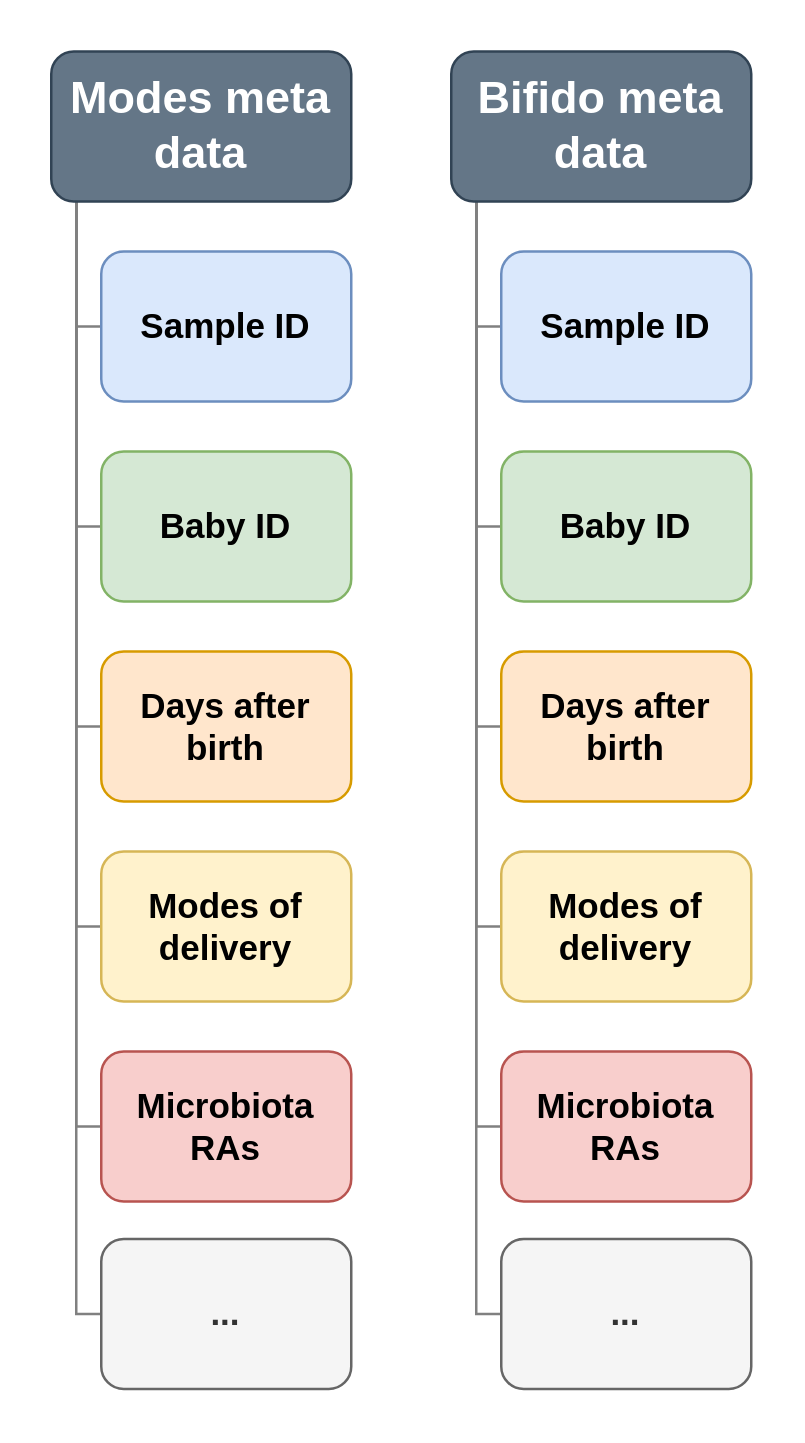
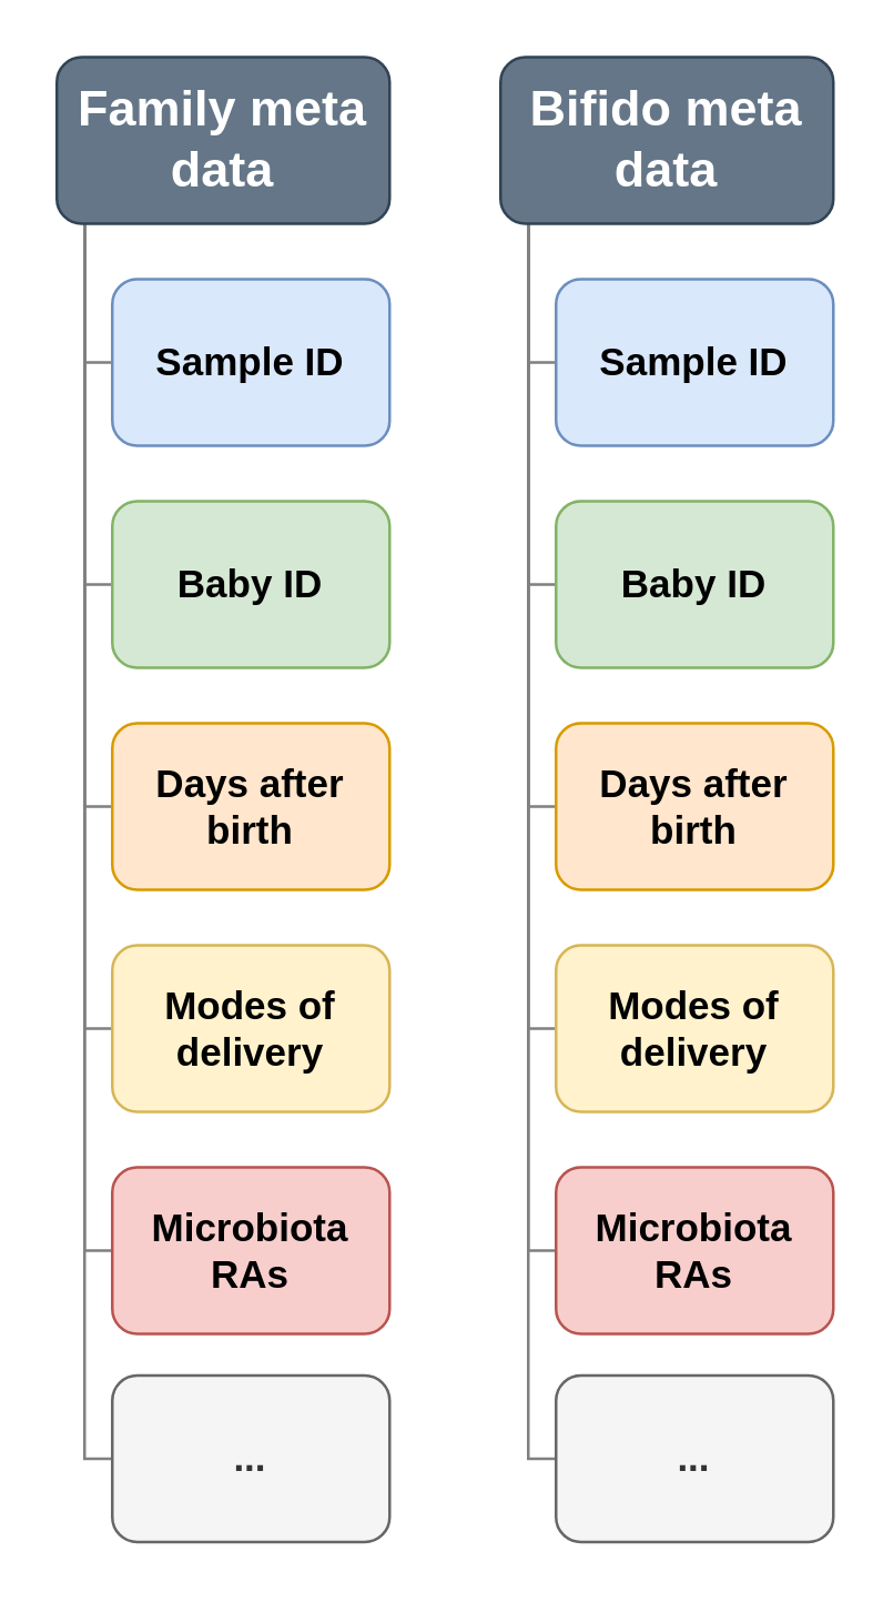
  <mxCell id="0" />
  <mxCell id="1" parent="0" />
  <mxCell id="2" style="edgeStyle=orthogonalEdgeStyle;rounded=0;orthogonalLoop=1;jettySize=auto;html=1;exitX=0.5;exitY=1;exitDx=0;exitDy=0;entryX=0;entryY=0.5;entryDx=0;entryDy=0;endArrow=none;endFill=0;strokeColor=#808080;" edge="1" parent="1" source="8" target="9"><mxGeometry relative="1" as="geometry"><Array as="points"><mxPoint x="30" y="50" /><mxPoint x="30" y="130" /></Array></mxGeometry></mxCell>
  <mxCell id="3" style="edgeStyle=orthogonalEdgeStyle;rounded=0;orthogonalLoop=1;jettySize=auto;html=1;entryX=0;entryY=0.5;entryDx=0;entryDy=0;endArrow=none;endFill=0;strokeColor=#808080;" edge="1" parent="1" source="8" target="10"><mxGeometry relative="1" as="geometry"><Array as="points"><mxPoint x="30" y="210" /></Array></mxGeometry></mxCell>
  <mxCell id="4" style="edgeStyle=orthogonalEdgeStyle;rounded=0;orthogonalLoop=1;jettySize=auto;html=1;entryX=0;entryY=0.5;entryDx=0;entryDy=0;endArrow=none;endFill=0;strokeColor=#808080;" edge="1" parent="1" source="8" target="11"><mxGeometry relative="1" as="geometry"><Array as="points"><mxPoint x="30" y="290" /></Array></mxGeometry></mxCell>
  <mxCell id="5" style="edgeStyle=orthogonalEdgeStyle;rounded=0;orthogonalLoop=1;jettySize=auto;html=1;exitX=0.25;exitY=1;exitDx=0;exitDy=0;entryX=0;entryY=0.5;entryDx=0;entryDy=0;endArrow=none;endFill=0;strokeColor=#808080;" edge="1" parent="1" source="8" target="12"><mxGeometry relative="1" as="geometry"><Array as="points"><mxPoint x="30" y="50" /><mxPoint x="30" y="370" /></Array></mxGeometry></mxCell>
  <mxCell id="6" style="edgeStyle=orthogonalEdgeStyle;rounded=0;orthogonalLoop=1;jettySize=auto;html=1;exitX=0.5;exitY=1;exitDx=0;exitDy=0;entryX=0;entryY=0.5;entryDx=0;entryDy=0;endArrow=none;endFill=0;strokeColor=#808080;" edge="1" parent="1" source="8" target="13"><mxGeometry relative="1" as="geometry"><Array as="points"><mxPoint x="30" y="50" /><mxPoint x="30" y="450" /></Array></mxGeometry></mxCell>
  <mxCell id="7" style="edgeStyle=orthogonalEdgeStyle;rounded=0;orthogonalLoop=1;jettySize=auto;html=1;entryX=0;entryY=0.5;entryDx=0;entryDy=0;fontSize=14;endArrow=none;endFill=0;strokeColor=#808080;" edge="1" parent="1" source="8" target="14"><mxGeometry relative="1" as="geometry"><Array as="points"><mxPoint x="30" y="525" /></Array></mxGeometry></mxCell>
- <mxCell id="8" value="Modes meta data" style="rounded=1;whiteSpace=wrap;html=1;fillColor=#647687;fontColor=#ffffff;strokeColor=#314354;fontStyle=1;fontSize=18;" vertex="1" parent="1"><mxGeometry x="20" y="20" width="120" height="60" as="geometry" /></mxCell>
+ <mxCell id="8" value="Family meta data" style="rounded=1;whiteSpace=wrap;html=1;fillColor=#647687;fontColor=#ffffff;strokeColor=#314354;fontStyle=1;fontSize=18;" vertex="1" parent="1"><mxGeometry x="20" y="20" width="120" height="60" as="geometry" /></mxCell>
  <mxCell id="9" value="Sample ID" style="rounded=1;whiteSpace=wrap;html=1;fillColor=#dae8fc;strokeColor=#6c8ebf;fontStyle=1;fontSize=14;" vertex="1" parent="1"><mxGeometry x="40" y="100" width="100" height="60" as="geometry" /></mxCell>
  <mxCell id="10" value="Baby ID" style="rounded=1;whiteSpace=wrap;html=1;fontSize=14;fontStyle=1;fillColor=#d5e8d4;strokeColor=#82b366;" vertex="1" parent="1"><mxGeometry x="40" y="180" width="100" height="60" as="geometry" /></mxCell>
  <mxCell id="11" value="Days after birth" style="rounded=1;whiteSpace=wrap;html=1;fontSize=14;fontStyle=1;fillColor=#ffe6cc;strokeColor=#d79b00;" vertex="1" parent="1"><mxGeometry x="40" y="260" width="100" height="60" as="geometry" /></mxCell>
  <mxCell id="12" value="Modes of delivery" style="rounded=1;whiteSpace=wrap;html=1;fontSize=14;fontStyle=1;fillColor=#fff2cc;strokeColor=#d6b656;" vertex="1" parent="1"><mxGeometry x="40" y="340" width="100" height="60" as="geometry" /></mxCell>
  <mxCell id="13" value="Microbiota RAs" style="rounded=1;whiteSpace=wrap;html=1;fontSize=14;fontStyle=1;fillColor=#f8cecc;strokeColor=#b85450;" vertex="1" parent="1"><mxGeometry x="40" y="420" width="100" height="60" as="geometry" /></mxCell>
  <mxCell id="14" value="..." style="rounded=1;whiteSpace=wrap;html=1;fontSize=14;fontStyle=1;fillColor=#f5f5f5;fontColor=#333333;strokeColor=#666666;" vertex="1" parent="1"><mxGeometry x="40" y="495" width="100" height="60" as="geometry" /></mxCell>
  <mxCell id="15" style="edgeStyle=orthogonalEdgeStyle;rounded=0;orthogonalLoop=1;jettySize=auto;html=1;exitX=0.5;exitY=1;exitDx=0;exitDy=0;entryX=0;entryY=0.5;entryDx=0;entryDy=0;endArrow=none;endFill=0;strokeColor=#808080;" edge="1" parent="1" source="21" target="22"><mxGeometry relative="1" as="geometry"><Array as="points"><mxPoint x="190" y="50" /><mxPoint x="190" y="130" /></Array></mxGeometry></mxCell>
  <mxCell id="16" style="edgeStyle=orthogonalEdgeStyle;rounded=0;orthogonalLoop=1;jettySize=auto;html=1;entryX=0;entryY=0.5;entryDx=0;entryDy=0;endArrow=none;endFill=0;strokeColor=#808080;" edge="1" parent="1" source="21" target="23"><mxGeometry relative="1" as="geometry"><Array as="points"><mxPoint x="190" y="210" /></Array></mxGeometry></mxCell>
  <mxCell id="17" style="edgeStyle=orthogonalEdgeStyle;rounded=0;orthogonalLoop=1;jettySize=auto;html=1;entryX=0;entryY=0.5;entryDx=0;entryDy=0;endArrow=none;endFill=0;strokeColor=#808080;" edge="1" parent="1" source="21" target="24"><mxGeometry relative="1" as="geometry"><Array as="points"><mxPoint x="190" y="290" /></Array></mxGeometry></mxCell>
  <mxCell id="18" style="edgeStyle=orthogonalEdgeStyle;rounded=0;orthogonalLoop=1;jettySize=auto;html=1;exitX=0.25;exitY=1;exitDx=0;exitDy=0;entryX=0;entryY=0.5;entryDx=0;entryDy=0;endArrow=none;endFill=0;strokeColor=#808080;" edge="1" parent="1" source="21" target="25"><mxGeometry relative="1" as="geometry"><Array as="points"><mxPoint x="190" y="50" /><mxPoint x="190" y="370" /></Array></mxGeometry></mxCell>
  <mxCell id="19" style="edgeStyle=orthogonalEdgeStyle;rounded=0;orthogonalLoop=1;jettySize=auto;html=1;exitX=0.5;exitY=1;exitDx=0;exitDy=0;entryX=0;entryY=0.5;entryDx=0;entryDy=0;endArrow=none;endFill=0;strokeColor=#808080;" edge="1" parent="1" source="21" target="26"><mxGeometry relative="1" as="geometry"><Array as="points"><mxPoint x="190" y="50" /><mxPoint x="190" y="450" /></Array></mxGeometry></mxCell>
  <mxCell id="20" style="edgeStyle=orthogonalEdgeStyle;rounded=0;orthogonalLoop=1;jettySize=auto;html=1;entryX=0;entryY=0.5;entryDx=0;entryDy=0;fontSize=14;endArrow=none;endFill=0;strokeColor=#808080;" edge="1" parent="1" source="21" target="27"><mxGeometry relative="1" as="geometry"><Array as="points"><mxPoint x="190" y="525" /></Array></mxGeometry></mxCell>
  <mxCell id="21" value="Bifido meta data" style="rounded=1;whiteSpace=wrap;html=1;fillColor=#647687;fontColor=#ffffff;strokeColor=#314354;fontStyle=1;fontSize=18;" vertex="1" parent="1"><mxGeometry x="180" y="20" width="120" height="60" as="geometry" /></mxCell>
  <mxCell id="22" value="Sample ID" style="rounded=1;whiteSpace=wrap;html=1;fillColor=#dae8fc;strokeColor=#6c8ebf;fontStyle=1;fontSize=14;" vertex="1" parent="1"><mxGeometry x="200" y="100" width="100" height="60" as="geometry" /></mxCell>
  <mxCell id="23" value="Baby ID" style="rounded=1;whiteSpace=wrap;html=1;fontSize=14;fontStyle=1;fillColor=#d5e8d4;strokeColor=#82b366;" vertex="1" parent="1"><mxGeometry x="200" y="180" width="100" height="60" as="geometry" /></mxCell>
  <mxCell id="24" value="Days after birth" style="rounded=1;whiteSpace=wrap;html=1;fontSize=14;fontStyle=1;fillColor=#ffe6cc;strokeColor=#d79b00;" vertex="1" parent="1"><mxGeometry x="200" y="260" width="100" height="60" as="geometry" /></mxCell>
  <mxCell id="25" value="Modes of delivery" style="rounded=1;whiteSpace=wrap;html=1;fontSize=14;fontStyle=1;fillColor=#fff2cc;strokeColor=#d6b656;" vertex="1" parent="1"><mxGeometry x="200" y="340" width="100" height="60" as="geometry" /></mxCell>
  <mxCell id="26" value="Microbiota RAs" style="rounded=1;whiteSpace=wrap;html=1;fontSize=14;fontStyle=1;fillColor=#f8cecc;strokeColor=#b85450;" vertex="1" parent="1"><mxGeometry x="200" y="420" width="100" height="60" as="geometry" /></mxCell>
  <mxCell id="27" value="..." style="rounded=1;whiteSpace=wrap;html=1;fontSize=14;fontStyle=1;fillColor=#f5f5f5;fontColor=#333333;strokeColor=#666666;" vertex="1" parent="1"><mxGeometry x="200" y="495" width="100" height="60" as="geometry" /></mxCell>
